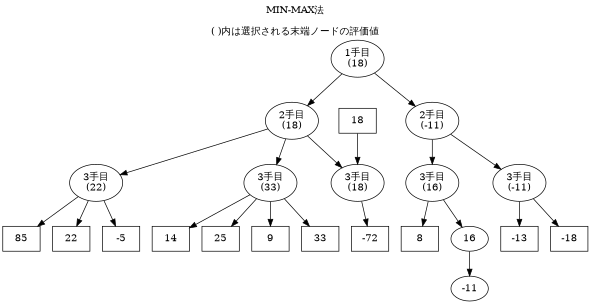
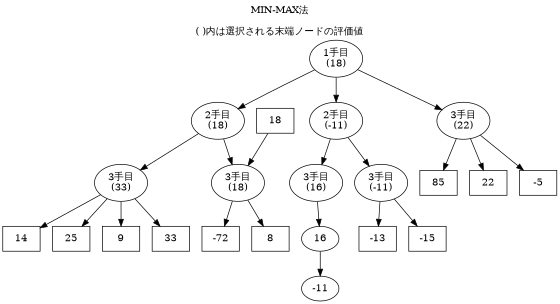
  digraph {
    label="MIN-MAX法\n\n( )内は選択される末端ノードの評価値"
    labelloc=t
    node [shape=box]
    "1手目\n(18)" [shape=""]
    "2手目\n(18)" [shape=""]
    "2手目\n(-11)" [shape=""]
    "3手目\n(22)" [shape=""]
    "3手目\n(33)" [shape=""]
    "3手目\n(18)" [shape=""]
    "3手目\n(16)" [shape=""]
    "3手目\n(-11)" [shape=""]
    n9 [label=85]
    22
    -5
    14
    25
    9
    33
    n16 [label=-72]
    8
    16 [shape=ellipse]
    -13
-   -18
+   -18 [label=-15]
    18
    -11 [shape=ellipse]
    "1手目\n(18)" -> "2手目\n(18)"
    "1手目\n(18)" -> "2手目\n(-11)"
-   "2手目\n(18)" -> "3手目\n(22)"
+   "1手目\n(18)" -> "3手目\n(22)"
    "2手目\n(18)" -> "3手目\n(33)"
    "2手目\n(18)" -> "3手目\n(18)"
    "2手目\n(-11)" -> "3手目\n(16)"
    "2手目\n(-11)" -> "3手目\n(-11)"
    "3手目\n(22)" -> n9
    "3手目\n(22)" -> 22
    "3手目\n(22)" -> -5
    "3手目\n(33)" -> 14
    "3手目\n(33)" -> 25
    "3手目\n(33)" -> 9
    "3手目\n(33)" -> 33
    "3手目\n(18)" -> n16
-   "3手目\n(16)" -> 8
+   "3手目\n(18)" -> 8
    "3手目\n(16)" -> 16
    "3手目\n(-11)" -> -13
    "3手目\n(-11)" -> -18
    16 -> -11
    18 -> "3手目\n(18)"
  }
